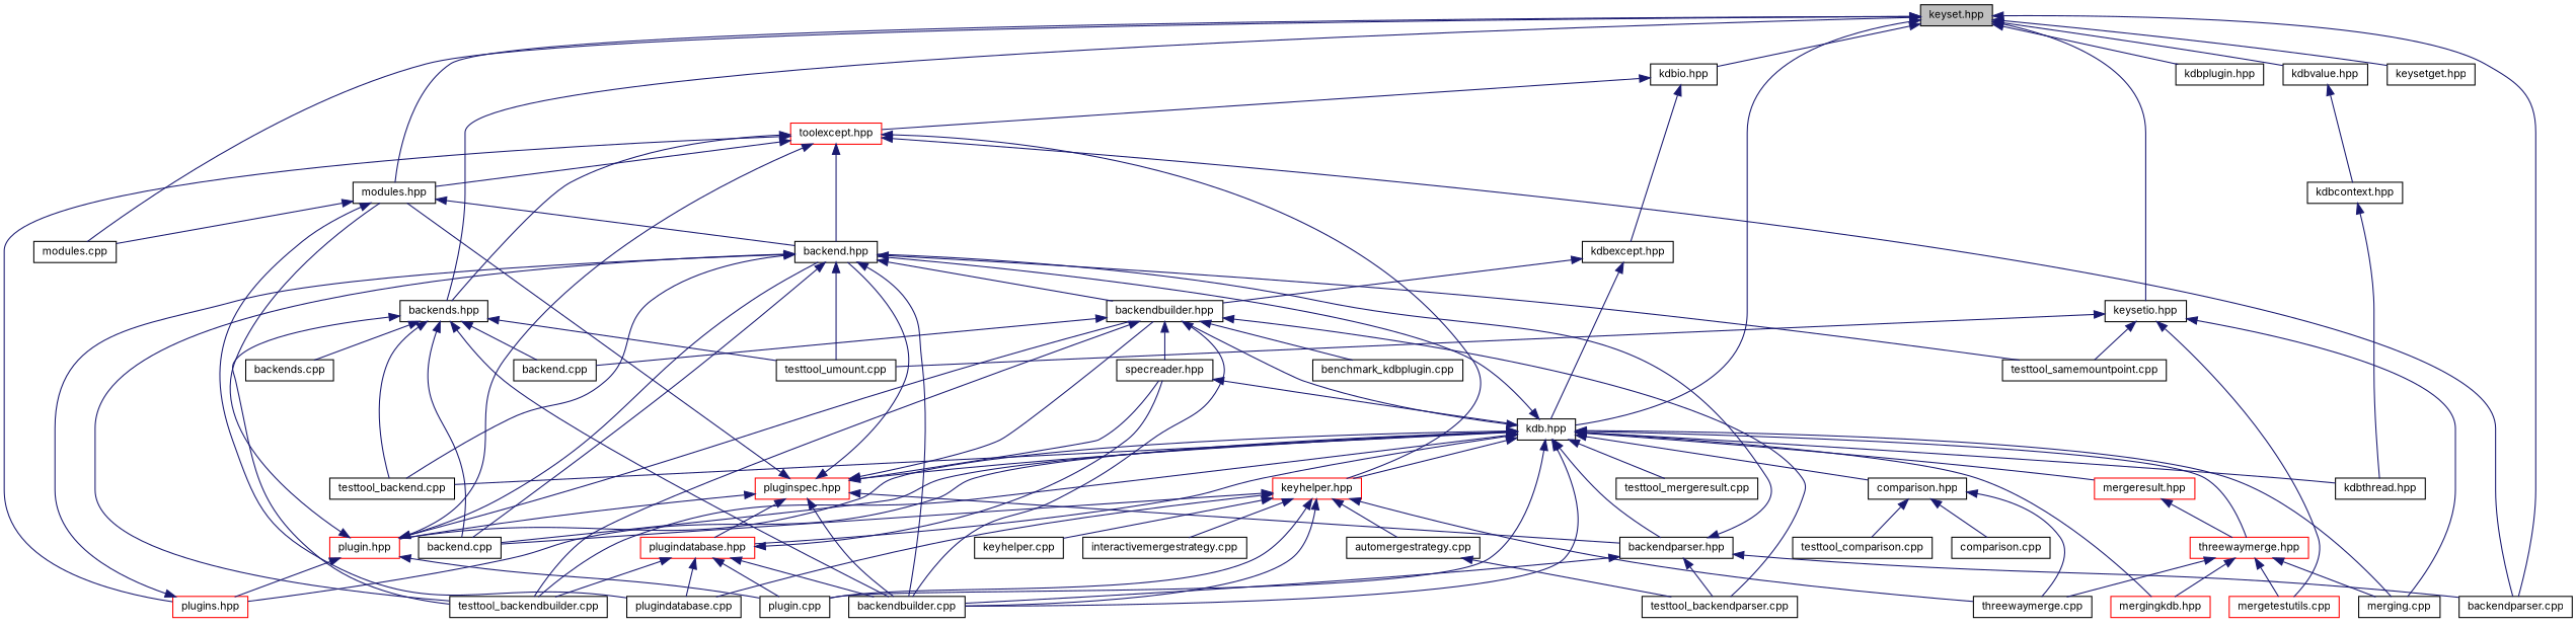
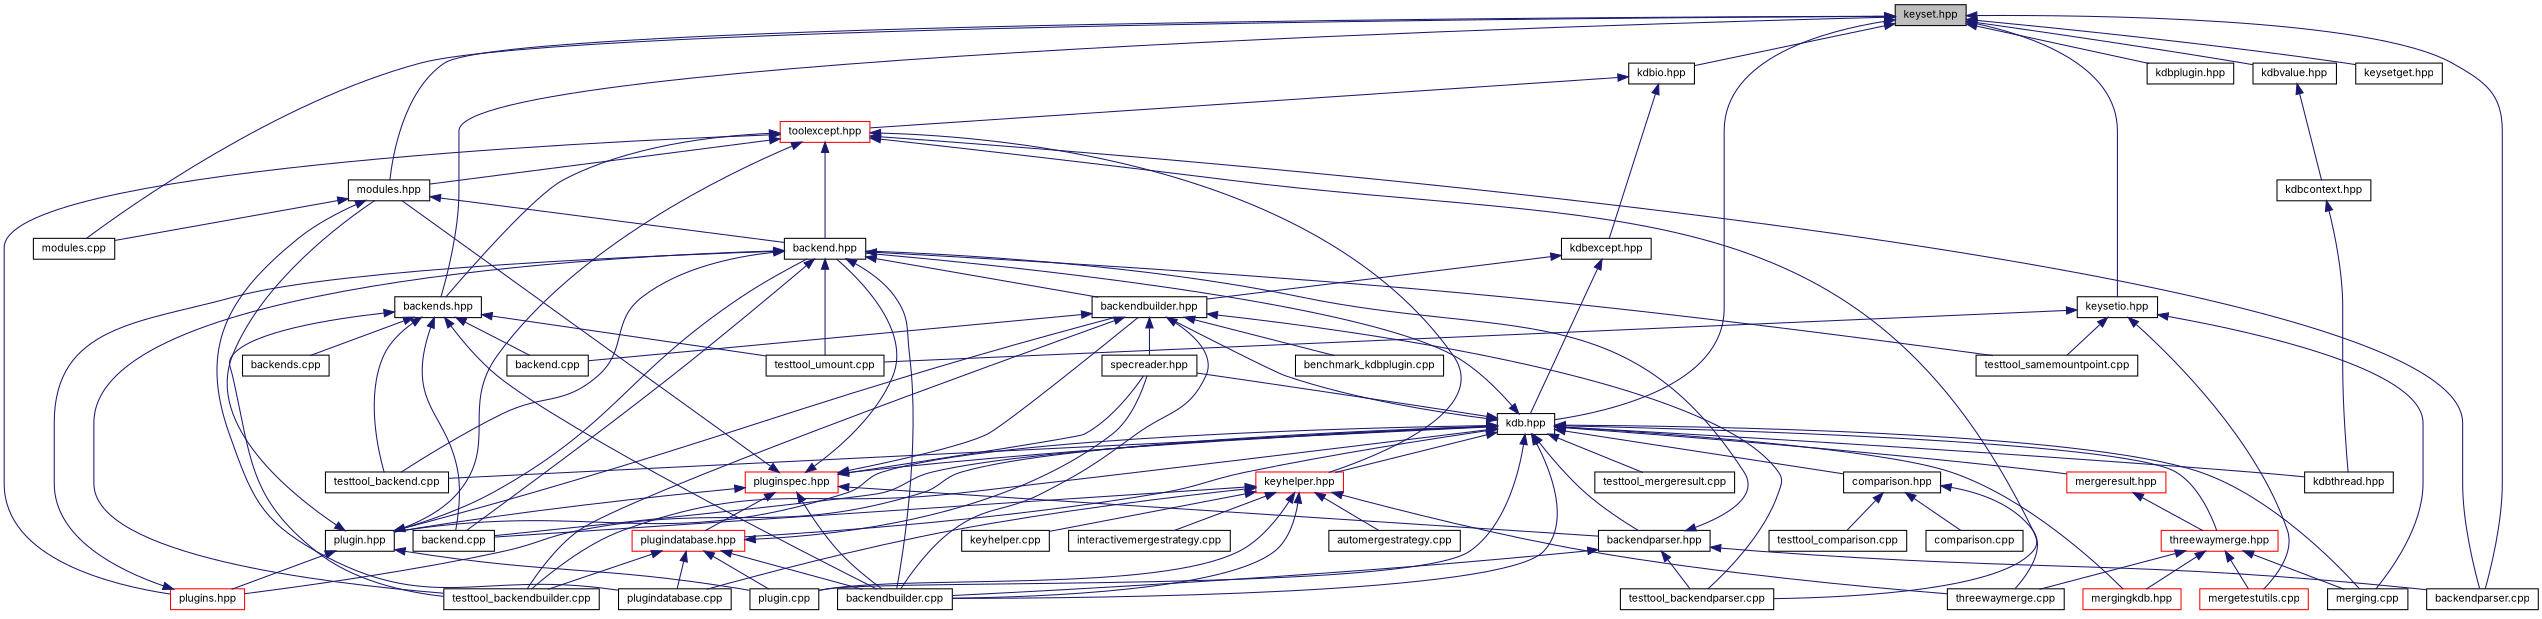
  digraph {
    fontname=Inter
    node [color=black fillcolor=white fontname=Inter fontsize=10 shape=record style=filled]
    edge [color=midnightblue dir=back fontname=Inter fontsize=10 labelfontname=Helvetica labelfontsize=10 style=solid]
    n1 [fillcolor=grey75 fontcolor=black height=0.2 label="keyset.hpp" width=0.4]
    n2 [height=0.2 label="backends.hpp" width=0.4]
    n3 [height=0.2 label="modules.hpp" width=0.4]
    n4 [height=0.2 label="modules.cpp" width=0.4]
    n5 [height=0.2 label="backendparser.cpp" width=0.4]
    n6 [height=0.2 label="kdb.hpp" width=0.4]
    n7 [height=0.2 label="kdbio.hpp" width=0.4]
    n8 [height=0.2 label="kdbplugin.hpp" width=0.4]
    n9 [height=0.2 label="kdbvalue.hpp" width=0.4]
    n10 [height=0.2 label="keysetget.hpp" width=0.4]
    n11 [height=0.2 label="keysetio.hpp" width=0.4]
    n12 [height=0.2 label="backend.cpp" width=0.4]
    n13 [height=0.2 label="backend.cpp" width=0.4]
    n14 [height=0.2 label="backendbuilder.cpp" width=0.4]
    n15 [height=0.2 label="backends.cpp" width=0.4]
    n16 [height=0.2 label="testtool_backend.cpp" width=0.4]
    n17 [height=0.2 label="testtool_backendbuilder.cpp" width=0.4]
    n18 [height=0.2 label="testtool_umount.cpp" width=0.4]
    n19 [height=0.2 label="backend.hpp" width=0.4]
    n20 [height=0.2 label="plugindatabase.cpp" width=0.4]
    n21 [height=0.2 label="backendbuilder.hpp" width=0.4]
    n22 [height=0.2 label="specreader.hpp" width=0.4]
    n23 [height=0.2 label="merging.cpp" width=0.4]
    n24 [height=0.2 label="backendparser.hpp" width=0.4]
    n25 [height=0.2 label="comparison.hpp" width=0.4]
    n26 [color=red height=0.2 label="keyhelper.hpp" width=0.4]
    n27 [height=0.2 label="plugin.cpp" width=0.4]
    n28 [color=red height=0.2 label="mergeresult.hpp" width=0.4]
    n29 [color=red height=0.2 label="threewaymerge.hpp" width=0.4]
    n30 [color=red height=0.2 label="mergingkdb.hpp" width=0.4]
    n31 [height=0.2 label="testtool_mergeresult.cpp" width=0.4]
-   n32 [color=red height=0.2 label="plugin.hpp" width=0.4]
+   n32 [height=0.2 label="plugin.hpp" width=0.4]
    n33 [color=red height=0.2 label="plugins.hpp" width=0.4]
    n34 [color=red height=0.2 label="plugindatabase.hpp" width=0.4]
    n35 [color=red height=0.2 label="pluginspec.hpp" width=0.4]
    n36 [height=0.2 label="kdbthread.hpp" width=0.4]
    n37 [color=red height=0.2 label="toolexcept.hpp" width=0.4]
    n38 [height=0.2 label="kdbexcept.hpp" width=0.4]
    n39 [height=0.2 label="kdbcontext.hpp" width=0.4]
    n40 [height=0.2 label="testtool_samemountpoint.cpp" width=0.4]
    n41 [color=red height=0.2 label="mergetestutils.cpp" width=0.4]
    n42 [height=0.2 label="benchmark_kdbplugin.cpp" width=0.4]
    n43 [height=0.2 label="testtool_backendparser.cpp" width=0.4]
    n44 [height=0.2 label="comparison.cpp" width=0.4]
    n45 [height=0.2 label="threewaymerge.cpp" width=0.4]
    n46 [height=0.2 label="testtool_comparison.cpp" width=0.4]
    n47 [height=0.2 label="keyhelper.cpp" width=0.4]
    n48 [height=0.2 label="automergestrategy.cpp" width=0.4]
    n49 [height=0.2 label="interactivemergestrategy.cpp" width=0.4]
    n1 -> n2
    n1 -> n3
    n1 -> n4
    n1 -> n5
    n1 -> n6
    n1 -> n7
    n1 -> n8
    n1 -> n9
    n1 -> n10
    n1 -> n11
    n2 -> n12
    n2 -> n13
    n2 -> n14
    n2 -> n15
    n2 -> n16
    n2 -> n17
    n2 -> n18
    n3 -> n4
    n3 -> n19
    n3 -> n20
    n6 -> n13
    n6 -> n14
    n6 -> n16
    n6 -> n17
    n6 -> n19
    n6 -> n21
-   n22 -> n6
+   n6 -> n22
    n6 -> n23
    n6 -> n24
    n6 -> n25
    n6 -> n26
    n6 -> n27
    n6 -> n28
    n6 -> n29
    n6 -> n30
    n6 -> n31
    n6 -> n32
    n6 -> n33
    n6 -> n34
    n6 -> n35
    n6 -> n36
    n7 -> n37
    n7 -> n38
    n9 -> n39
    n11 -> n18
    n11 -> n23
    n11 -> n40
    n11 -> n41
    n19 -> n13
    n19 -> n14
    n19 -> n16
    n19 -> n17
    n19 -> n18
    n19 -> n21
    n19 -> n40
    n21 -> n12
    n21 -> n14
    n21 -> n17
    n21 -> n22
    n21 -> n42
    n21 -> n43
    n24 -> n5
    n24 -> n14
    n24 -> n19
    n24 -> n43
    n25 -> n44
    n25 -> n45
    n25 -> n46
    n26 -> n13
    n26 -> n14
    n26 -> n20
    n26 -> n27
    n26 -> n45
    n26 -> n47
    n26 -> n48
    n26 -> n49
    n28 -> n29
    n29 -> n23
    n29 -> n30
    n29 -> n41
    n29 -> n45
    n32 -> n3
    n32 -> n19
    n32 -> n21
    n32 -> n27
    n32 -> n33
    n33 -> n19
    n34 -> n14
    n34 -> n17
    n34 -> n20
    n34 -> n22
    n34 -> n27
    n35 -> n3
    n35 -> n14
    n35 -> n19
    n35 -> n21
    n35 -> n22
    n35 -> n24
    n35 -> n32
    n35 -> n34
    n37 -> n2
    n37 -> n3
    n37 -> n5
    n37 -> n19
    n37 -> n26
    n37 -> n32
    n37 -> n33
-   n48 -> n43
+   n37 -> n43
    n38 -> n6
    n38 -> n21
    n39 -> n36
  }
